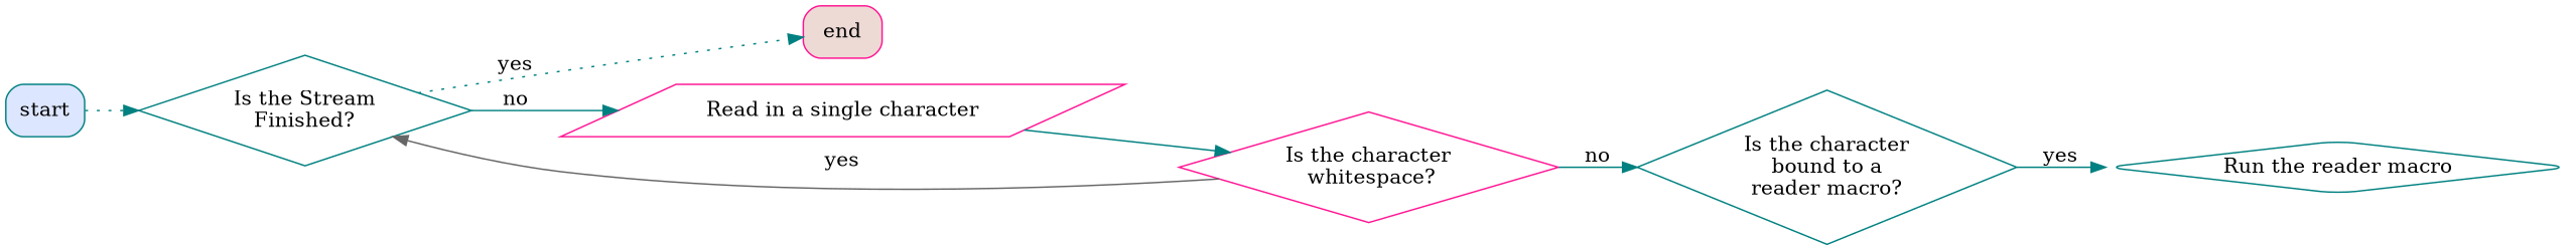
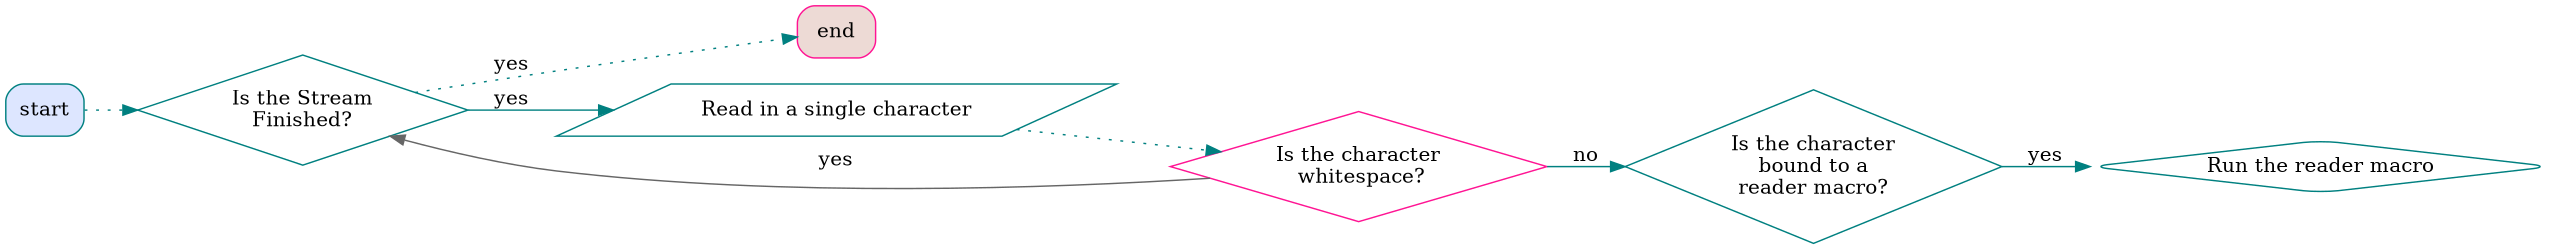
  digraph {
    rankdir=LR
    node [color=teal shape=diamond]
    edge [color=teal style=solid]
    start [fillcolor="#0044ff22" shape=box style="rounded,filled"]
    n2 [label="Is the Stream\nFinished?"]
    end [color=deeppink fillcolor="#eddad5" shape=box style="rounded,filled"]
-   n4 [color=deeppink label="Read in a single character" shape=parallelogram]
+   n4 [label="Read in a single character" shape=parallelogram]
    n5 [color=deeppink label="Is the character\n whitespace?"]
    n6 [label="Is the character\nbound to a\nreader macro?"]
    n7 [label="Run the reader macro" style=rounded]
    start -> n2 [style=dotted]
    n2 -> end [label=yes style=dotted]
-   n2 -> n4 [label=no]
-   n4 -> n5
+   n2 -> n4 [label=yes]
+   n4 -> n5 [style=dotted]
    n5 -> n2 [color=gray40 label=yes]
    n5 -> n6 [label=no]
    n6 -> n7 [label=yes]
  }
